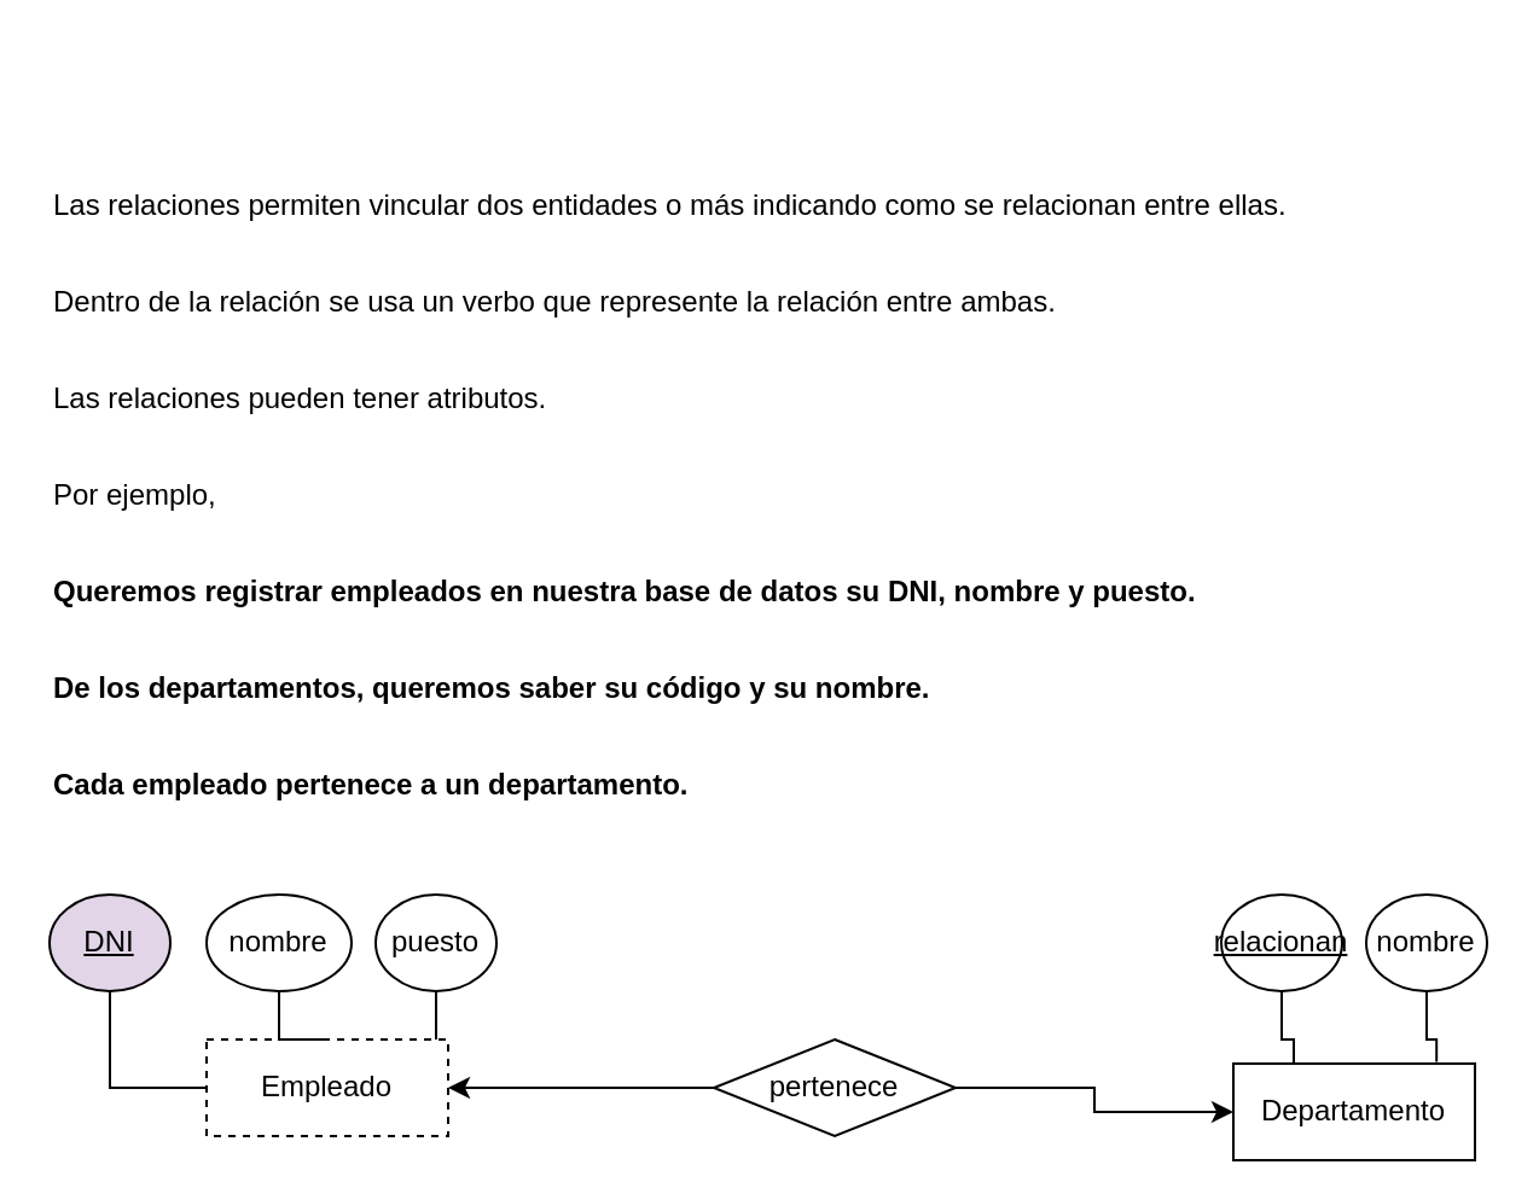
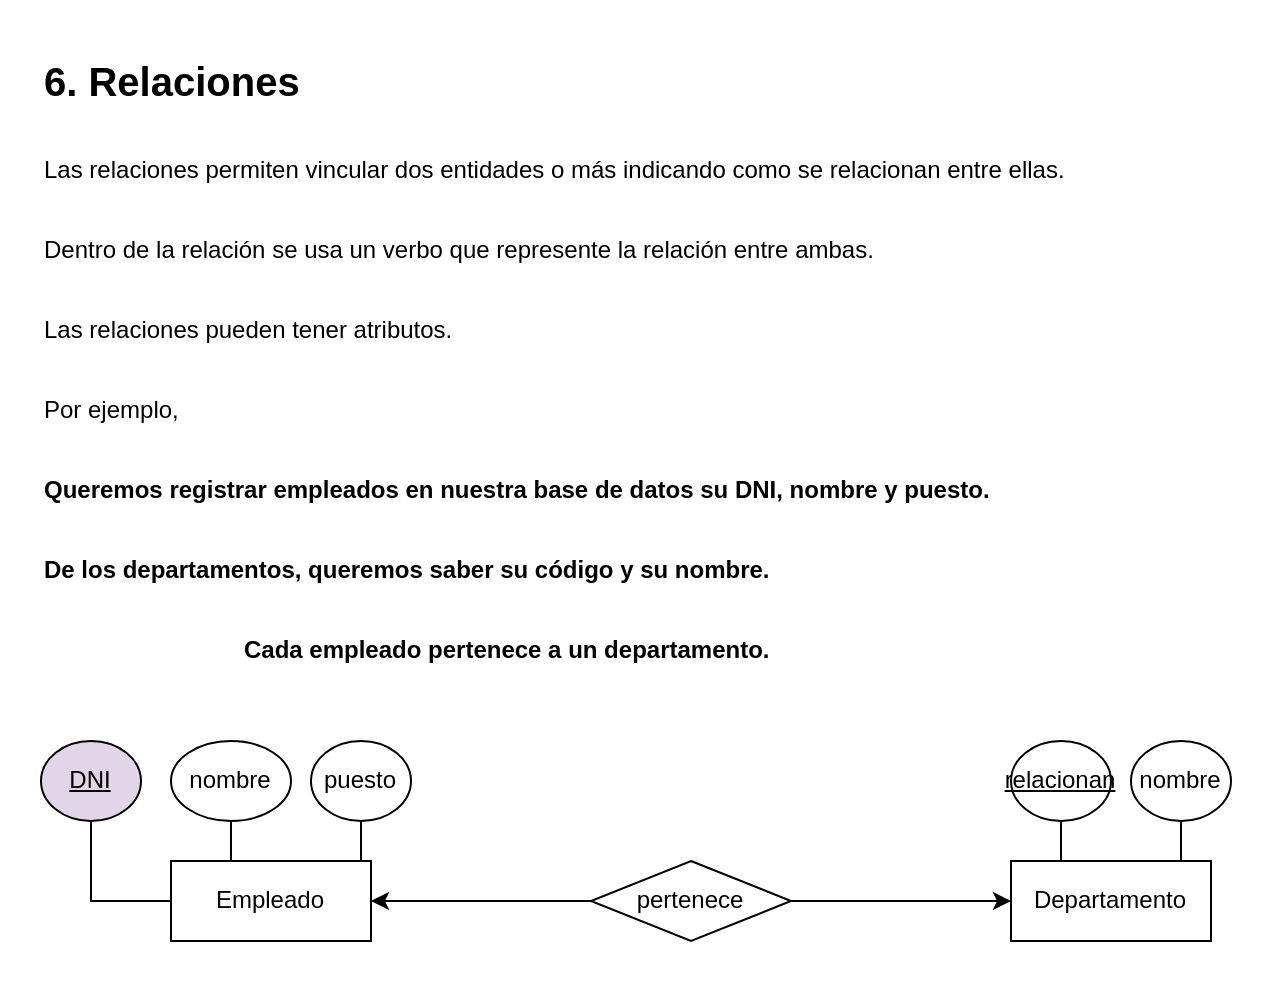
  <mxCell id="0" />
  <mxCell id="1" parent="0" />
+ <mxCell id="2" value="6. Relaciones" style="text;html=1;align=left;verticalAlign=middle;resizable=0;points=[];autosize=1;strokeColor=none;fillColor=none;strokeWidth=0;fontSize=20;fontStyle=1" parent="1" vertex="1"><mxGeometry x="20" y="20" width="140" height="40" as="geometry" /></mxCell>
  <mxCell id="3" value="Las relaciones permiten vincular dos entidades o más indicando como se relacionan entre ellas." style="text;html=1;align=left;verticalAlign=middle;resizable=0;points=[];autosize=1;strokeColor=none;fillColor=none;" parent="1" vertex="1"><mxGeometry x="20" y="70" width="530" height="30" as="geometry" /></mxCell>
  <mxCell id="4" value="Queremos registrar empleados en nuestra base de datos su DNI, nombre&amp;nbsp;&lt;span style=&quot;background-color: initial;&quot;&gt;y puesto.&amp;nbsp;&lt;/span&gt;" style="text;html=1;align=left;verticalAlign=middle;resizable=0;points=[];autosize=1;strokeColor=none;fillColor=none;fontStyle=1" parent="1" vertex="1"><mxGeometry x="20" y="230" width="470" height="30" as="geometry" /></mxCell>
  <mxCell id="5" value="Por ejemplo," style="text;html=1;align=left;verticalAlign=middle;resizable=0;points=[];autosize=1;strokeColor=none;fillColor=none;" parent="1" vertex="1"><mxGeometry x="20" y="190" width="90" height="30" as="geometry" /></mxCell>
- <mxCell id="6" value="Empleado" style="whiteSpace=wrap;html=1;align=center;dashed=1;" parent="1" vertex="1"><mxGeometry x="85" y="430" width="100" height="40" as="geometry" /></mxCell>
+ <mxCell id="6" value="Empleado" style="whiteSpace=wrap;html=1;align=center;" parent="1" vertex="1"><mxGeometry x="85" y="430" width="100" height="40" as="geometry" /></mxCell>
  <mxCell id="7" style="edgeStyle=orthogonalEdgeStyle;rounded=0;orthogonalLoop=1;jettySize=auto;html=1;endArrow=none;endFill=0;" parent="1" source="8" target="6" edge="1"><mxGeometry relative="1" as="geometry" /></mxCell>
  <mxCell id="8" value="nombre" style="ellipse;whiteSpace=wrap;html=1;align=center;" parent="1" vertex="1"><mxGeometry x="85" y="370" width="60" height="40" as="geometry" /></mxCell>
  <mxCell id="9" style="edgeStyle=orthogonalEdgeStyle;rounded=0;orthogonalLoop=1;jettySize=auto;html=1;entryX=0;entryY=0.5;entryDx=0;entryDy=0;endArrow=none;endFill=0;" parent="1" source="10" target="6" edge="1"><mxGeometry relative="1" as="geometry"><Array as="points"><mxPoint x="45" y="450" /></Array></mxGeometry></mxCell>
  <mxCell id="10" value="DNI" style="ellipse;whiteSpace=wrap;html=1;align=center;fontStyle=4;fillColor=#e1d5e7;" parent="1" vertex="1"><mxGeometry x="20" y="370" width="50" height="40" as="geometry" /></mxCell>
  <mxCell id="11" value="puesto" style="ellipse;whiteSpace=wrap;html=1;align=center;" parent="1" vertex="1"><mxGeometry x="155" y="370" width="50" height="40" as="geometry" /></mxCell>
- <mxCell id="12" value="Departamento" style="whiteSpace=wrap;html=1;align=center;" parent="1" vertex="1"><mxGeometry x="510" y="440" width="100" height="40" as="geometry" /></mxCell>
+ <mxCell id="12" value="Departamento" style="whiteSpace=wrap;html=1;align=center;" parent="1" vertex="1"><mxGeometry x="505" y="430" width="100" height="40" as="geometry" /></mxCell>
  <mxCell id="13" style="edgeStyle=orthogonalEdgeStyle;rounded=0;orthogonalLoop=1;jettySize=auto;html=1;entryX=0.25;entryY=0;entryDx=0;entryDy=0;endArrow=none;endFill=0;" parent="1" source="14" target="12" edge="1"><mxGeometry relative="1" as="geometry" /></mxCell>
  <mxCell id="14" value="relacionan" style="ellipse;whiteSpace=wrap;html=1;align=center;fontStyle=4;" parent="1" vertex="1"><mxGeometry x="505" y="370" width="50" height="40" as="geometry" /></mxCell>
  <mxCell id="15" value="nombre" style="ellipse;whiteSpace=wrap;html=1;align=center;" parent="1" vertex="1"><mxGeometry x="565" y="370" width="50" height="40" as="geometry" /></mxCell>
  <mxCell id="16" style="edgeStyle=orthogonalEdgeStyle;rounded=0;orthogonalLoop=1;jettySize=auto;html=1;entryX=0.841;entryY=-0.018;entryDx=0;entryDy=0;entryPerimeter=0;endArrow=none;endFill=0;" parent="1" source="15" target="12" edge="1"><mxGeometry relative="1" as="geometry" /></mxCell>
  <mxCell id="17" style="edgeStyle=orthogonalEdgeStyle;rounded=0;orthogonalLoop=1;jettySize=auto;html=1;entryX=1;entryY=0.5;entryDx=0;entryDy=0;" parent="1" source="19" target="6" edge="1"><mxGeometry relative="1" as="geometry" /></mxCell>
  <mxCell id="18" style="edgeStyle=orthogonalEdgeStyle;rounded=0;orthogonalLoop=1;jettySize=auto;html=1;entryX=0;entryY=0.5;entryDx=0;entryDy=0;" parent="1" source="19" target="12" edge="1"><mxGeometry relative="1" as="geometry" /></mxCell>
  <mxCell id="19" value="pertenece" style="shape=rhombus;perimeter=rhombusPerimeter;whiteSpace=wrap;html=1;align=center;" parent="1" vertex="1"><mxGeometry x="295" y="430" width="100" height="40" as="geometry" /></mxCell>
  <mxCell id="20" value="Dentro de la relación se usa un verbo que represente la relación entre ambas." style="text;html=1;align=left;verticalAlign=middle;resizable=0;points=[];autosize=1;strokeColor=none;fillColor=none;" parent="1" vertex="1"><mxGeometry x="20" y="110" width="440" height="30" as="geometry" /></mxCell>
  <mxCell id="21" value="Las relaciones pueden tener atributos." style="text;html=1;align=left;verticalAlign=middle;resizable=0;points=[];autosize=1;strokeColor=none;fillColor=none;" parent="1" vertex="1"><mxGeometry x="20" y="150" width="230" height="30" as="geometry" /></mxCell>
  <mxCell id="22" style="edgeStyle=orthogonalEdgeStyle;rounded=0;orthogonalLoop=1;jettySize=auto;html=1;entryX=0.95;entryY=0;entryDx=0;entryDy=0;entryPerimeter=0;endArrow=none;endFill=0;" parent="1" source="11" target="6" edge="1"><mxGeometry relative="1" as="geometry" /></mxCell>
- <mxCell id="23" value="&lt;span style=&quot;font-weight: 700;&quot;&gt;Cada empleado pertenece a un departamento.&lt;/span&gt;" style="text;html=1;align=left;verticalAlign=middle;resizable=0;points=[];autosize=1;strokeColor=none;fillColor=none;" vertex="1" parent="1"><mxGeometry x="20" y="310" width="290" height="30" as="geometry" /></mxCell>
+ <mxCell id="23" value="&lt;span style=&quot;font-weight: 700;&quot;&gt;Cada empleado pertenece a un departamento.&lt;/span&gt;" style="text;html=1;align=left;verticalAlign=middle;resizable=0;points=[];autosize=1;strokeColor=none;fillColor=none;" vertex="1" parent="1"><mxGeometry x="120" y="310" width="290" height="30" as="geometry" /></mxCell>
  <mxCell id="24" value="De los departamentos, queremos saber su código y su nombre." style="text;html=1;align=left;verticalAlign=middle;resizable=0;points=[];autosize=1;strokeColor=none;fillColor=none;fontStyle=1" vertex="1" parent="1"><mxGeometry x="20" y="270" width="360" height="30" as="geometry" /></mxCell>
